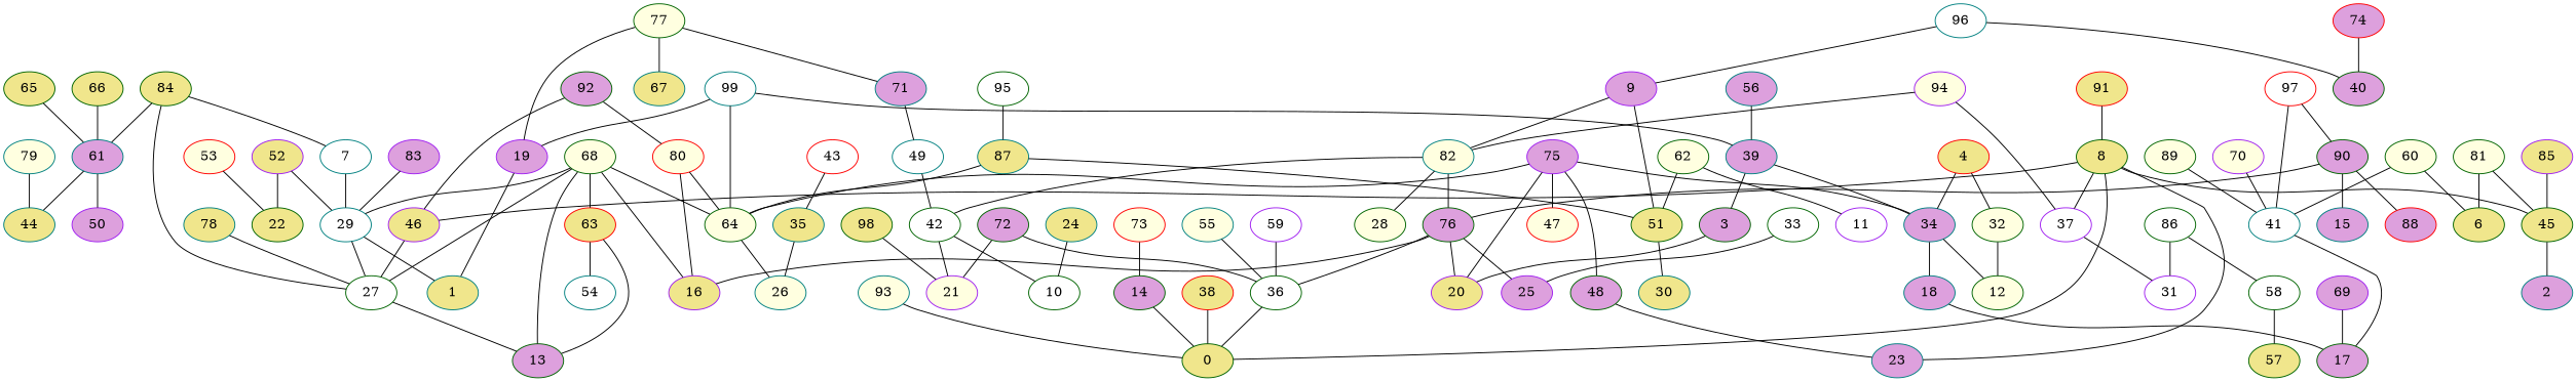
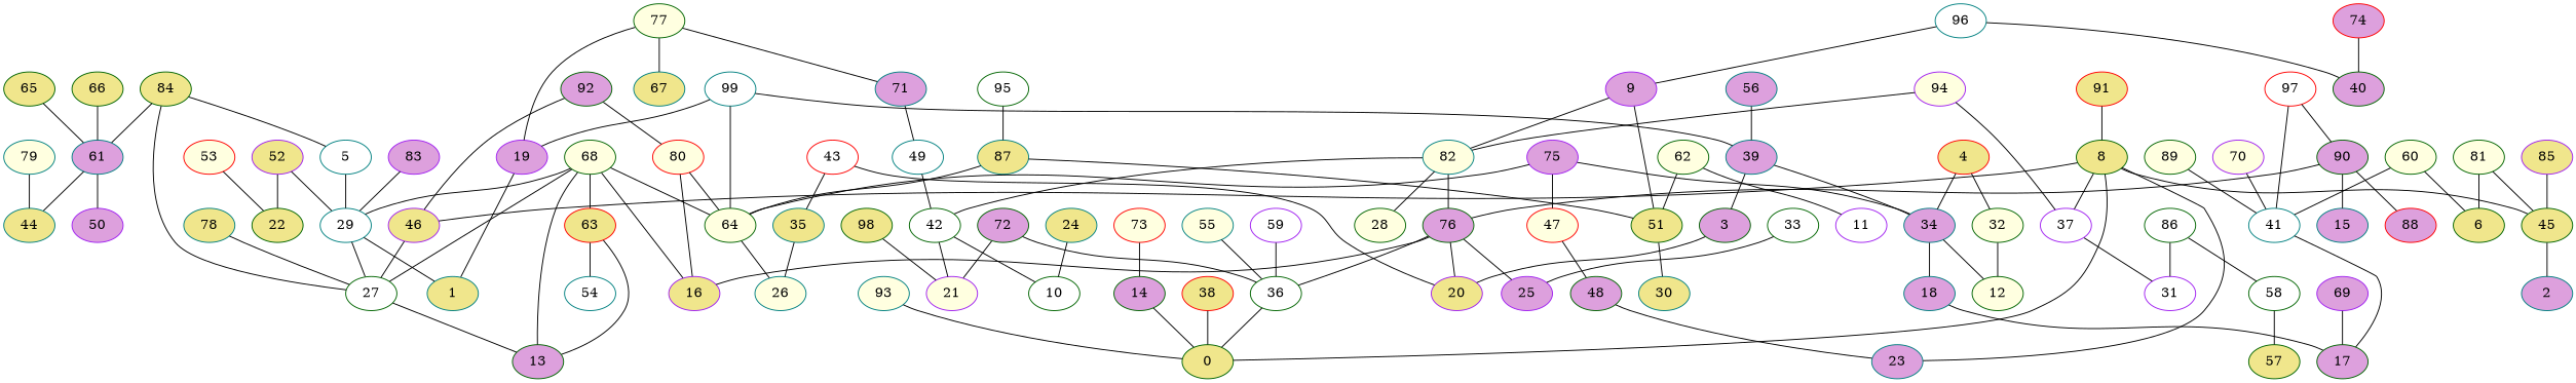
  digraph {
    node [color=darkgreen fillcolor=khaki style=filled]
    edge [color=black dir=none]
    79 [color=teal fillcolor=lightyellow]
    44 [color=teal]
    56 [color=teal fillcolor=plum]
    39 [color=teal fillcolor=plum]
    34 [color=teal fillcolor=plum]
    3 [fillcolor=plum]
    92 [fillcolor=plum]
    46 [color=purple]
    80 [color=red fillcolor=lightyellow]
    27 [fillcolor=white]
    24 [color=teal]
    10 [fillcolor=white]
    98
    21 [color=purple fillcolor=lightyellow]
    74 [color=red fillcolor=plum]
    40 [fillcolor=plum]
    53 [color=red fillcolor=lightyellow]
    22
    77 [fillcolor=lightyellow]
    71 [color=teal fillcolor=plum]
    67 [color=teal]
    19 [color=purple fillcolor=plum]
    49 [color=teal fillcolor=white]
    1 [color=teal]
    42 [fillcolor=white]
    28 [fillcolor=lightyellow]
    91 [color=red]
    8
    45
    23 [color=teal fillcolor=plum]
    37 [color=purple fillcolor=white]
    0
    78 [color=teal]
    13 [fillcolor=plum]
    89 [fillcolor=lightyellow]
    41 [color=teal fillcolor=white]
    17 [fillcolor=plum]
    12 [fillcolor=lightyellow]
    18 [color=teal fillcolor=plum]
    20 [color=purple]
    83 [color=purple fillcolor=plum]
    29 [color=teal fillcolor=white]
    87 [color=teal]
    64 [fillcolor=lightyellow]
    51
    26 [color=teal fillcolor=lightyellow]
    52 [color=purple]
    97 [color=red fillcolor=white]
    90 [fillcolor=plum]
    88 [color=red fillcolor=plum]
    15 [color=teal fillcolor=plum]
    76 [fillcolor=plum]
    2 [color=teal fillcolor=plum]
    62 [fillcolor=lightyellow]
    11 [color=purple fillcolor=white]
    30 [color=teal]
    55 [color=teal fillcolor=lightyellow]
    36 [fillcolor=white]
    25 [color=purple fillcolor=plum]
    16 [color=purple]
    68 [fillcolor=lightyellow]
    63 [color=red]
    54 [color=teal fillcolor=white]
    31 [color=purple fillcolor=white]
    35 [color=teal]
    75 [color=purple fillcolor=plum]
    48 [fillcolor=plum]
    47 [color=red fillcolor=lightyellow]
    82 [color=teal fillcolor=lightyellow]
    99 [color=teal fillcolor=white]
    43 [color=red fillcolor=white]
    96 [color=teal fillcolor=white]
    9 [color=purple fillcolor=plum]
    94 [color=purple fillcolor=lightyellow]
    93 [color=teal fillcolor=lightyellow]
    86 [fillcolor=white]
    58 [fillcolor=white]
    38 [color=red]
    61 [color=teal fillcolor=plum]
    50 [color=purple fillcolor=plum]
    59 [color=purple fillcolor=white]
    14 [fillcolor=plum]
    70 [color=purple fillcolor=lightyellow]
    66
    95 [fillcolor=white]
    69 [color=purple fillcolor=plum]
    81 [fillcolor=lightyellow]
    6
    73 [color=red fillcolor=lightyellow]
    65
    84
-   7 [color=teal fillcolor=white]
+   7 [color=teal fillcolor=white label=5]
    57
    60 [fillcolor=lightyellow]
    4 [color=red]
    32 [fillcolor=lightyellow]
    33 [fillcolor=white]
    72 [fillcolor=plum]
    85 [color=purple]
    subgraph sub_1 {
      79
      44
      56
      39
      34
      3
      92
      46
      80
      27
      24
      10
      98
      21
      74
      40
      53
      22
      77
      71
      67
      19
      49
      1
      42
      28
      91
      8
      45
      23
      37
      0
      78
      13
      89
      41
      17
      12
      18
      20
      83
      29
      87
      64
      51
      26
      52
      97
      90
      88
      15
      76
      2
      62
      11
      30
      55
      36
      25
      16
      68
      63
      54
      31
      35
      75
      48
      47
      82
      99
      43
      96
      9
      94
      93
      86
      58
      38
      61
      50
      59
      14
      70
      66
      95
      69
      81
      6
      73
      65
      84
      7
      57
      60
      4
      32
      33
      72
      85
    }
    79 -> 44
    56 -> 39
    39 -> 34
    39 -> 3
    34 -> 12
    34 -> 18
    3 -> 20
    92 -> 46
    92 -> 80
    46 -> 27
    80 -> 64
    80 -> 16
    27 -> 13
    24 -> 10
    98 -> 21
    74 -> 40
    53 -> 22
    77 -> 71
    77 -> 67
    77 -> 19
    71 -> 49
    19 -> 1
    49 -> 42
    42 -> 10
    42 -> 21
    91 -> 8
    8 -> 46
    8 -> 45
    8 -> 23
    8 -> 37
    8 -> 0
    45 -> 2
    37 -> 31
    78 -> 27
    89 -> 41
    41 -> 17
    18 -> 17
    83 -> 29
    29 -> 27
    29 -> 1
    87 -> 64
    87 -> 51
    64 -> 26
    51 -> 30
    52 -> 22
    52 -> 29
    97 -> 41
    97 -> 90
    90 -> 88
    90 -> 15
    90 -> 76
    76 -> 20
    76 -> 36
    76 -> 25
    76 -> 16
    62 -> 51
    62 -> 11
    55 -> 36
    36 -> 0
    68 -> 27
    68 -> 13
    68 -> 29
    68 -> 64
    68 -> 16
    68 -> 63
    63 -> 13
    63 -> 54
    35 -> 26
    75 -> 34
    75 -> 64
-   75 -> 48
+   47 -> 48
    75 -> 47
    48 -> 23
    82 -> 42
    82 -> 28
    82 -> 76
    99 -> 39
    99 -> 19
    99 -> 64
-   75 -> 20
+   43 -> 20
    43 -> 35
    96 -> 40
    96 -> 9
    9 -> 51
    9 -> 82
    94 -> 37
    94 -> 82
    93 -> 0
    86 -> 31
    86 -> 58
    58 -> 57
    38 -> 0
    61 -> 44
    61 -> 50
    59 -> 36
    14 -> 0
    70 -> 41
    66 -> 61
    95 -> 87
    69 -> 17
    81 -> 45
    81 -> 6
    73 -> 14
    65 -> 61
    84 -> 27
    84 -> 61
    84 -> 7
    7 -> 29
    60 -> 41
    60 -> 6
    4 -> 34
    4 -> 32
    32 -> 12
    33 -> 25
    72 -> 21
    72 -> 36
    85 -> 45
  }
